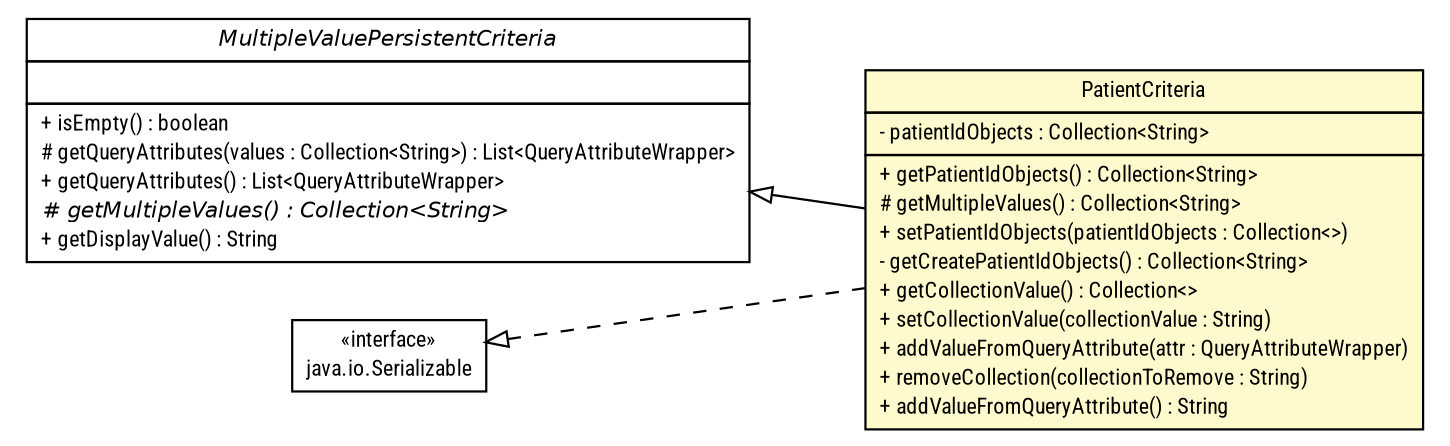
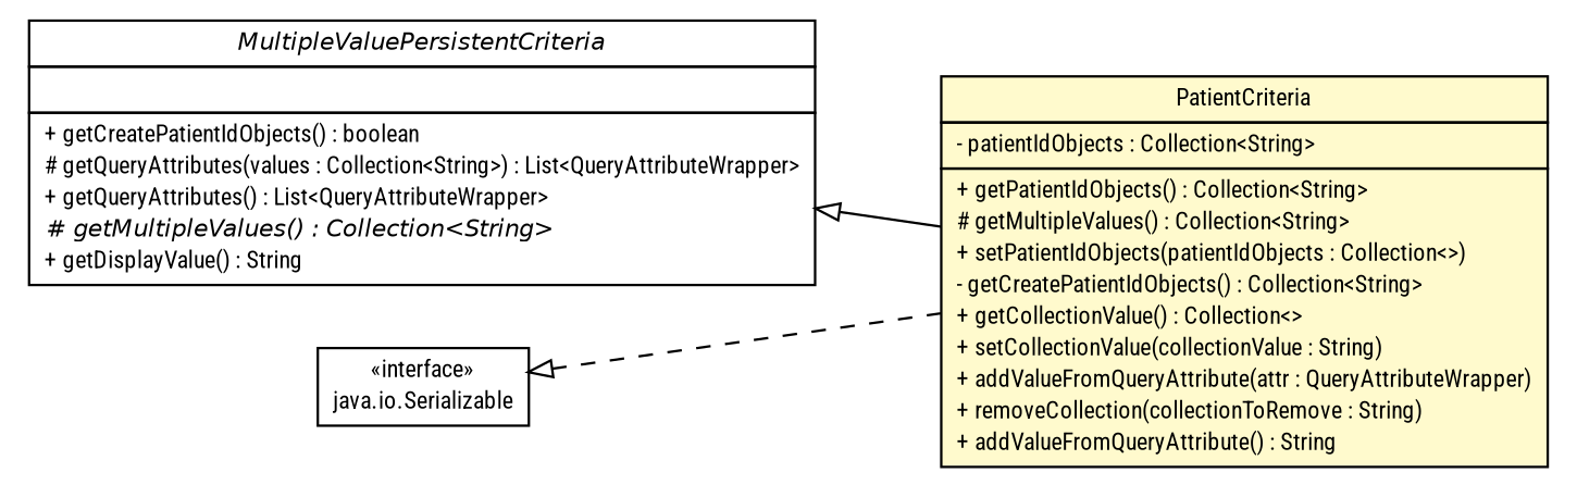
  digraph {
    fontname="Roboto Condensed"
    rankdir=LR
    node [fontcolor=black fontname="Roboto Condensed" fontsize=10.0 shape=plaintext]
    edge [arrowtail=empty dir=back fontname="Roboto Condensed" fontsize=10 headport=p labelfontname=Helvetica labelfontsize=10 tailport=p]
    n1 [label=<<table border="0" cellborder="1" cellspacing="0" cellpadding="2" port="p" bgcolor="lemonChiffon" href="./PatientCriteria.html"> 		<tr><td><table border="0" cellspacing="0" cellpadding="1"> 			<tr><td> PatientCriteria </td></tr> 		</table></td></tr> 		<tr><td><table border="0" cellspacing="0" cellpadding="1"> 			<tr><td align="left"> - patientIdObjects : Collection&lt;String&gt; </td></tr> 		</table></td></tr> 		<tr><td><table border="0" cellspacing="0" cellpadding="1"> 			<tr><td align="left"> + getPatientIdObjects() : Collection&lt;String&gt; </td></tr> 			<tr><td align="left"> # getMultipleValues() : Collection&lt;String&gt; </td></tr> 			<tr><td align="left"> + setPatientIdObjects(patientIdObjects : Collection&lt;&gt;) </td></tr> 			<tr><td align="left"> - getCreatePatientIdObjects() : Collection&lt;String&gt; </td></tr> 			<tr><td align="left"> + getCollectionValue() : Collection&lt;&gt; </td></tr> 			<tr><td align="left"> + setCollectionValue(collectionValue : String) </td></tr> 			<tr><td align="left"> + addValueFromQueryAttribute(attr : QueryAttributeWrapper) </td></tr> 			<tr><td align="left"> + removeCollection(collectionToRemove : String) </td></tr> 			<tr><td align="left"> + addValueFromQueryAttribute() : String </td></tr> 		</table></td></tr> 		</table>>]
-   n2 [label=<<table border="0" cellborder="1" cellspacing="0" cellpadding="2" port="p" href="./MultipleValuePersistentCriteria.html"> 		<tr><td><table border="0" cellspacing="0" cellpadding="1"> 			<tr><td><font face="Helvetica-Oblique"> MultipleValuePersistentCriteria </font></td></tr> 		</table></td></tr> 		<tr><td><table border="0" cellspacing="0" cellpadding="1"> 			<tr><td align="left">  </td></tr> 		</table></td></tr> 		<tr><td><table border="0" cellspacing="0" cellpadding="1"> 			<tr><td align="left"> + isEmpty() : boolean </td></tr> 			<tr><td align="left"> # getQueryAttributes(values : Collection&lt;String&gt;) : List&lt;QueryAttributeWrapper&gt; </td></tr> 			<tr><td align="left"> + getQueryAttributes() : List&lt;QueryAttributeWrapper&gt; </td></tr> 			<tr><td align="left"><font face="Helvetica-Oblique" point-size="10.0"> # getMultipleValues() : Collection&lt;String&gt; </font></td></tr> 			<tr><td align="left"> + getDisplayValue() : String </td></tr> 		</table></td></tr> 		</table>>]
+   n2 [label=<<table border="0" cellborder="1" cellspacing="0" cellpadding="2" port="p" href="./MultipleValuePersistentCriteria.html"> 		<tr><td><table border="0" cellspacing="0" cellpadding="1"> 			<tr><td><font face="Helvetica-Oblique"> MultipleValuePersistentCriteria </font></td></tr> 		</table></td></tr> 		<tr><td><table border="0" cellspacing="0" cellpadding="1"> 			<tr><td align="left">  </td></tr> 		</table></td></tr> 		<tr><td><table border="0" cellspacing="0" cellpadding="1"> 			<tr><td align="left"> + getCreatePatientIdObjects() : boolean </td></tr> 			<tr><td align="left"> # getQueryAttributes(values : Collection&lt;String&gt;) : List&lt;QueryAttributeWrapper&gt; </td></tr> 			<tr><td align="left"> + getQueryAttributes() : List&lt;QueryAttributeWrapper&gt; </td></tr> 			<tr><td align="left"><font face="Helvetica-Oblique" point-size="10.0"> # getMultipleValues() : Collection&lt;String&gt; </font></td></tr> 			<tr><td align="left"> + getDisplayValue() : String </td></tr> 		</table></td></tr> 		</table>>]
    n3 [label=<<table border="0" cellborder="1" cellspacing="0" cellpadding="2" port="p" href="http://java.sun.com/j2se/1.4.2/docs/api/java/io/Serializable.html"> 		<tr><td><table border="0" cellspacing="0" cellpadding="1"> 			<tr><td> &laquo;interface&raquo; </td></tr> 			<tr><td> java.io.Serializable </td></tr> 		</table></td></tr> 		</table>>]
    n2 -> n1
    n3 -> n1 [style=dashed]
  }
